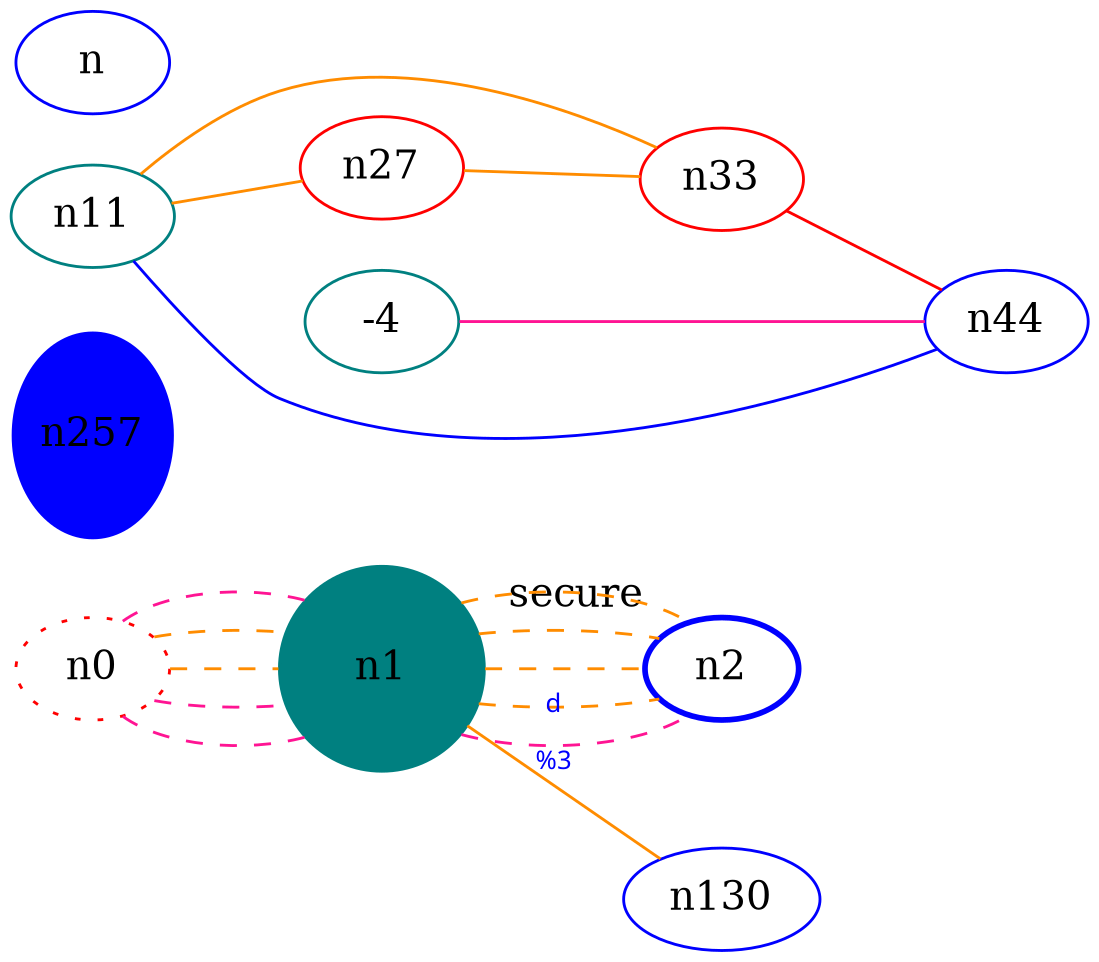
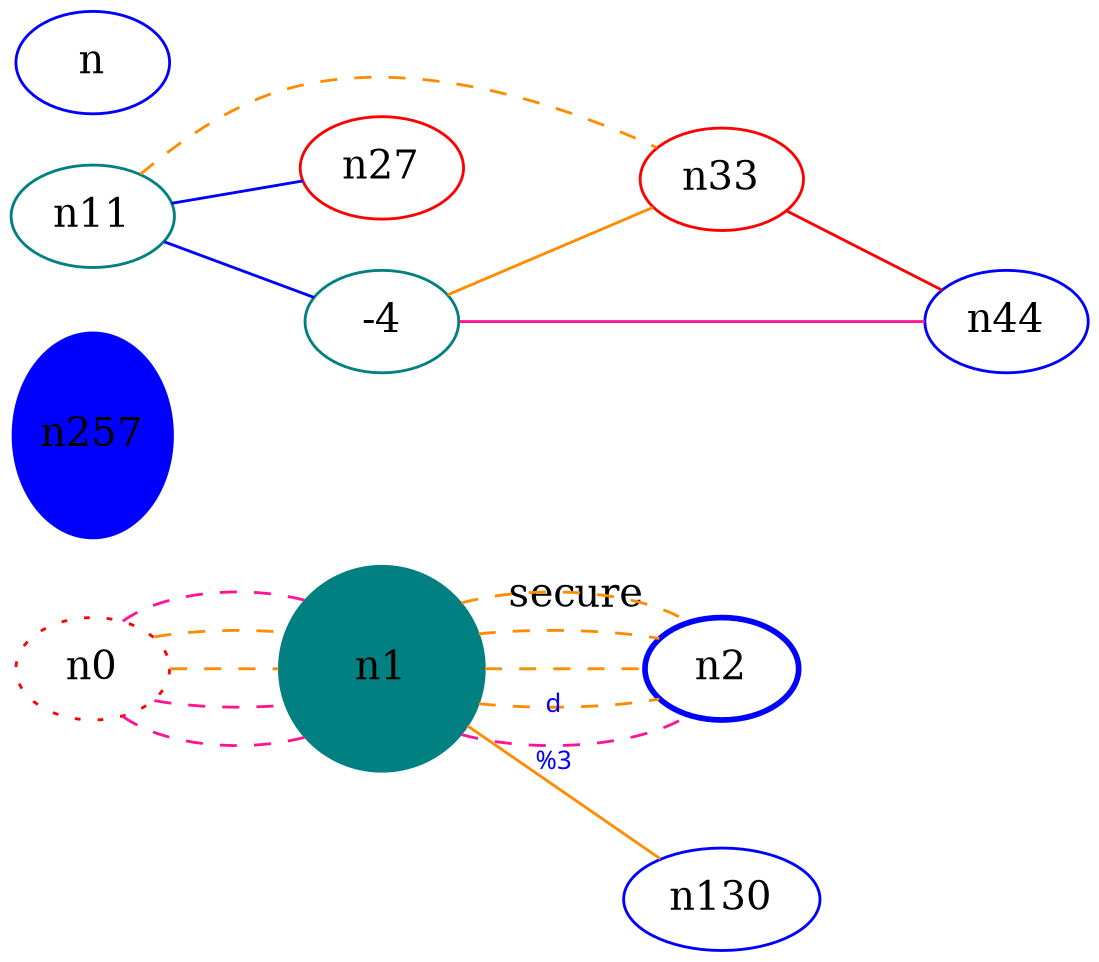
  graph {
    fontcolor=blue
    rankdir=LR
    node [color=blue]
    edge [color=darkorange style=dashed]
    n0 [color=red fillcolor="#127" style=dotted]
    n1 [color=teal height=1 style=filled width=1]
    n2 [style=bold xlabel=secure]
    n130
    n257 [height=1 style=filled width=9223372036854775808]
    n11 [color=teal]
    n22 [color=red label=n27]
    n33 [color=red]
    n44
    n
    -4 [color=teal]
    n0 -- n1 [color=deeppink]
    n0 -- n1 [color=deeppink]
    n0 -- n1
    n0 -- n1
    n0 -- n1 [color=deeppink]
    n1 -- n2 [color=deeppink]
    n1 -- n2
    n1 -- n2
    n1 -- n2
    n1 -- n2
    n1 -- n130 [fontcolor=blue fontname="comic sans" fontsize=9 label="d\n\l\G" style=""]
-   n11 -- n22 [style=""]
-   n11 -- n33 [style=""]
-   n11 -- n44 [color=blue style=""]
-   n22 -- n33 [style=""]
+   n11 -- n22 [color=blue style=""]
+   n11 -- n33
+   n11 -- -4 [color=blue style=""]
+   -4 -- n33 [style=""]
    n33 -- n44 [color=red style=""]
    -4 -- n44 [color=deeppink style=""]
  }
